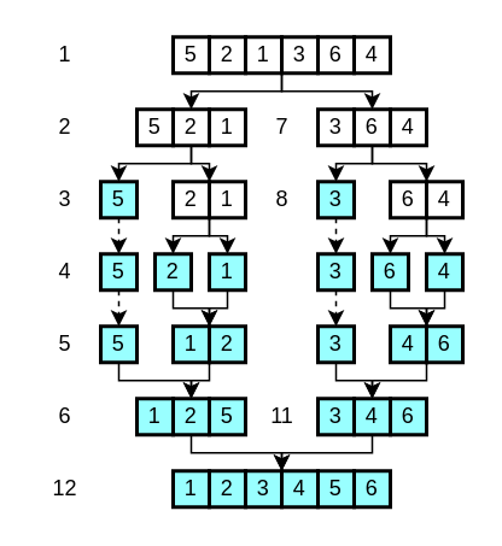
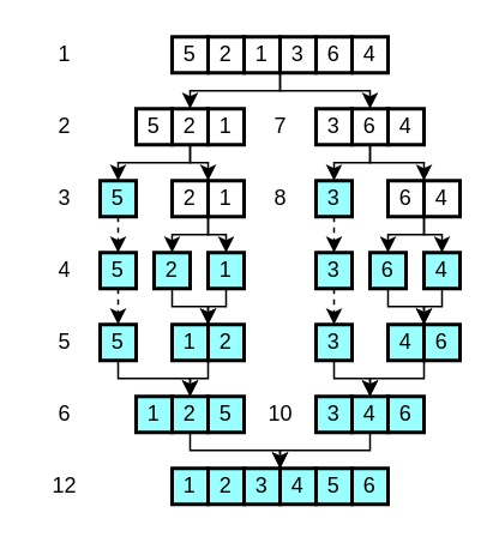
  <mxCell id="0" />
  <mxCell id="1" parent="0" />
  <mxCell id="2" value="1" style="text;html=1;align=center;verticalAlign=middle;resizable=0;points=[];autosize=1;strokeColor=none;fontSize=12;fontColor=#000000;" parent="1" vertex="1"><mxGeometry x="25" y="20" width="20" height="20" as="geometry" /></mxCell>
  <mxCell id="3" value="&lt;font color=&quot;#000000&quot;&gt;5&lt;/font&gt;" style="rounded=0;whiteSpace=wrap;html=1;fillColor=none;strokeColor=#000000;strokeWidth=2;" parent="1" vertex="1"><mxGeometry x="95" y="20" width="20" height="20" as="geometry" /></mxCell>
  <mxCell id="4" value="&lt;font color=&quot;#000000&quot;&gt;2&lt;/font&gt;" style="rounded=0;whiteSpace=wrap;html=1;fillColor=none;strokeColor=#000000;strokeWidth=2;" parent="1" vertex="1"><mxGeometry x="115" y="20" width="20" height="20" as="geometry" /></mxCell>
  <mxCell id="5" value="&lt;font color=&quot;#000000&quot;&gt;1&lt;/font&gt;" style="rounded=0;whiteSpace=wrap;html=1;fillColor=none;strokeColor=#000000;strokeWidth=2;" parent="1" vertex="1"><mxGeometry x="135" y="20" width="20" height="20" as="geometry" /></mxCell>
  <mxCell id="6" style="edgeStyle=orthogonalEdgeStyle;rounded=0;orthogonalLoop=1;jettySize=auto;html=1;exitX=0;exitY=1;exitDx=0;exitDy=0;entryX=0.5;entryY=0;entryDx=0;entryDy=0;fontSize=12;strokeColor=#000000;" parent="1" source="8" target="14" edge="1"><mxGeometry relative="1" as="geometry"><Array as="points"><mxPoint x="155" y="50" /><mxPoint x="105" y="50" /></Array></mxGeometry></mxCell>
  <mxCell id="7" style="edgeStyle=orthogonalEdgeStyle;rounded=0;orthogonalLoop=1;jettySize=auto;html=1;exitX=0;exitY=1;exitDx=0;exitDy=0;entryX=0.5;entryY=0;entryDx=0;entryDy=0;fontSize=12;strokeColor=#000000;" parent="1" source="8" target="19" edge="1"><mxGeometry relative="1" as="geometry"><Array as="points"><mxPoint x="155" y="50" /><mxPoint x="205" y="50" /></Array></mxGeometry></mxCell>
  <mxCell id="8" value="&lt;font color=&quot;#000000&quot;&gt;3&lt;/font&gt;" style="rounded=0;whiteSpace=wrap;html=1;fillColor=none;strokeColor=#000000;strokeWidth=2;" parent="1" vertex="1"><mxGeometry x="155" y="20" width="20" height="20" as="geometry" /></mxCell>
  <mxCell id="9" value="&lt;font color=&quot;#000000&quot;&gt;6&lt;/font&gt;" style="rounded=0;whiteSpace=wrap;html=1;fillColor=none;strokeColor=#000000;strokeWidth=2;" parent="1" vertex="1"><mxGeometry x="175" y="20" width="20" height="20" as="geometry" /></mxCell>
  <mxCell id="10" value="&lt;font color=&quot;#000000&quot;&gt;4&lt;/font&gt;" style="rounded=0;whiteSpace=wrap;html=1;fillColor=none;strokeColor=#000000;strokeWidth=2;" parent="1" vertex="1"><mxGeometry x="195" y="20" width="20" height="20" as="geometry" /></mxCell>
  <mxCell id="11" value="&lt;font color=&quot;#000000&quot;&gt;5&lt;/font&gt;" style="rounded=0;whiteSpace=wrap;html=1;fillColor=none;strokeColor=#000000;strokeWidth=2;" parent="1" vertex="1"><mxGeometry x="75" y="60" width="20" height="20" as="geometry" /></mxCell>
  <mxCell id="12" style="edgeStyle=orthogonalEdgeStyle;rounded=0;orthogonalLoop=1;jettySize=auto;html=1;exitX=0.5;exitY=1;exitDx=0;exitDy=0;entryX=0.5;entryY=0;entryDx=0;entryDy=0;fontSize=12;strokeColor=#000000;" parent="1" source="14" target="26" edge="1"><mxGeometry relative="1" as="geometry"><Array as="points"><mxPoint x="105" y="90" /><mxPoint x="65" y="90" /></Array></mxGeometry></mxCell>
  <mxCell id="13" style="edgeStyle=orthogonalEdgeStyle;rounded=0;orthogonalLoop=1;jettySize=auto;html=1;exitX=0.5;exitY=1;exitDx=0;exitDy=0;entryX=0;entryY=0;entryDx=0;entryDy=0;fontSize=12;strokeColor=#000000;" parent="1" source="14" target="24" edge="1"><mxGeometry relative="1" as="geometry"><Array as="points"><mxPoint x="105" y="90" /><mxPoint x="115" y="90" /></Array></mxGeometry></mxCell>
  <mxCell id="14" value="&lt;font color=&quot;#000000&quot;&gt;2&lt;/font&gt;" style="rounded=0;whiteSpace=wrap;html=1;fillColor=none;strokeColor=#000000;strokeWidth=2;" parent="1" vertex="1"><mxGeometry x="95" y="60" width="20" height="20" as="geometry" /></mxCell>
  <mxCell id="15" value="&lt;font color=&quot;#000000&quot;&gt;1&lt;/font&gt;" style="rounded=0;whiteSpace=wrap;html=1;fillColor=none;strokeColor=#000000;strokeWidth=2;" parent="1" vertex="1"><mxGeometry x="115" y="60" width="20" height="20" as="geometry" /></mxCell>
  <mxCell id="16" value="&lt;font color=&quot;#000000&quot;&gt;3&lt;/font&gt;" style="rounded=0;whiteSpace=wrap;html=1;fillColor=none;strokeColor=#000000;strokeWidth=2;" parent="1" vertex="1"><mxGeometry x="175" y="60" width="20" height="20" as="geometry" /></mxCell>
  <mxCell id="17" style="edgeStyle=orthogonalEdgeStyle;rounded=0;orthogonalLoop=1;jettySize=auto;html=1;exitX=0.5;exitY=1;exitDx=0;exitDy=0;entryX=0.5;entryY=0;entryDx=0;entryDy=0;fontSize=12;strokeColor=#000000;" parent="1" source="19" target="62" edge="1"><mxGeometry relative="1" as="geometry"><Array as="points"><mxPoint x="205" y="90" /><mxPoint x="185" y="90" /></Array></mxGeometry></mxCell>
  <mxCell id="18" style="edgeStyle=orthogonalEdgeStyle;rounded=0;orthogonalLoop=1;jettySize=auto;html=1;exitX=0.5;exitY=1;exitDx=0;exitDy=0;entryX=1;entryY=0;entryDx=0;entryDy=0;fontSize=12;strokeColor=#000000;" parent="1" source="19" target="57" edge="1"><mxGeometry relative="1" as="geometry"><Array as="points"><mxPoint x="205" y="90" /><mxPoint x="235" y="90" /></Array></mxGeometry></mxCell>
  <mxCell id="19" value="&lt;font color=&quot;#000000&quot;&gt;6&lt;/font&gt;" style="rounded=0;whiteSpace=wrap;html=1;fillColor=none;strokeColor=#000000;strokeWidth=2;" parent="1" vertex="1"><mxGeometry x="195" y="60" width="20" height="20" as="geometry" /></mxCell>
  <mxCell id="20" value="&lt;font color=&quot;#000000&quot;&gt;4&lt;/font&gt;" style="rounded=0;whiteSpace=wrap;html=1;fillColor=none;strokeColor=#000000;strokeWidth=2;" parent="1" vertex="1"><mxGeometry x="215" y="60" width="20" height="20" as="geometry" /></mxCell>
  <mxCell id="21" value="&lt;font color=&quot;#000000&quot;&gt;2&lt;/font&gt;" style="rounded=0;whiteSpace=wrap;html=1;fillColor=none;strokeColor=#000000;strokeWidth=2;" parent="1" vertex="1"><mxGeometry x="95" y="100" width="20" height="20" as="geometry" /></mxCell>
  <mxCell id="22" style="edgeStyle=orthogonalEdgeStyle;rounded=0;orthogonalLoop=1;jettySize=auto;html=1;exitX=0;exitY=1;exitDx=0;exitDy=0;entryX=0.5;entryY=0;entryDx=0;entryDy=0;fontSize=12;strokeColor=#000000;" parent="1" source="24" target="30" edge="1"><mxGeometry relative="1" as="geometry"><Array as="points"><mxPoint x="115" y="130" /><mxPoint x="95" y="130" /></Array></mxGeometry></mxCell>
  <mxCell id="23" style="edgeStyle=orthogonalEdgeStyle;rounded=0;orthogonalLoop=1;jettySize=auto;html=1;exitX=0;exitY=1;exitDx=0;exitDy=0;entryX=0.5;entryY=0;entryDx=0;entryDy=0;fontSize=12;strokeColor=#000000;" parent="1" source="24" target="32" edge="1"><mxGeometry relative="1" as="geometry"><Array as="points"><mxPoint x="115" y="130" /><mxPoint x="125" y="130" /></Array></mxGeometry></mxCell>
  <mxCell id="24" value="&lt;font color=&quot;#000000&quot;&gt;1&lt;/font&gt;" style="rounded=0;whiteSpace=wrap;html=1;fillColor=none;strokeColor=#000000;strokeWidth=2;" parent="1" vertex="1"><mxGeometry x="115" y="100" width="20" height="20" as="geometry" /></mxCell>
  <mxCell id="25" style="edgeStyle=orthogonalEdgeStyle;rounded=0;orthogonalLoop=1;jettySize=auto;html=1;exitX=0.5;exitY=1;exitDx=0;exitDy=0;entryX=0.5;entryY=0;entryDx=0;entryDy=0;fontSize=12;strokeColor=#000000;dashed=1;" parent="1" source="26" target="28" edge="1"><mxGeometry relative="1" as="geometry" /></mxCell>
  <mxCell id="26" value="&lt;font color=&quot;#000000&quot;&gt;5&lt;/font&gt;" style="rounded=0;whiteSpace=wrap;html=1;strokeColor=#000000;strokeWidth=2;fillColor=#99FFFF;" parent="1" vertex="1"><mxGeometry x="55" y="100" width="20" height="20" as="geometry" /></mxCell>
  <mxCell id="27" style="edgeStyle=orthogonalEdgeStyle;rounded=0;orthogonalLoop=1;jettySize=auto;html=1;exitX=0.5;exitY=1;exitDx=0;exitDy=0;entryX=0.5;entryY=0;entryDx=0;entryDy=0;fontSize=12;strokeColor=#000000;dashed=1;" parent="1" source="28" target="37" edge="1"><mxGeometry relative="1" as="geometry" /></mxCell>
  <mxCell id="28" value="&lt;font color=&quot;#000000&quot;&gt;5&lt;/font&gt;" style="rounded=0;whiteSpace=wrap;html=1;strokeColor=#000000;strokeWidth=2;fillColor=#99FFFF;" parent="1" vertex="1"><mxGeometry x="55" y="140" width="20" height="20" as="geometry" /></mxCell>
  <mxCell id="29" style="edgeStyle=orthogonalEdgeStyle;rounded=0;orthogonalLoop=1;jettySize=auto;html=1;exitX=0.5;exitY=1;exitDx=0;exitDy=0;entryX=1;entryY=0;entryDx=0;entryDy=0;fontSize=12;strokeColor=#000000;" parent="1" source="30" target="33" edge="1"><mxGeometry relative="1" as="geometry"><Array as="points"><mxPoint x="95" y="170" /><mxPoint x="115" y="170" /></Array></mxGeometry></mxCell>
  <mxCell id="30" value="&lt;font color=&quot;#000000&quot;&gt;2&lt;/font&gt;" style="rounded=0;whiteSpace=wrap;html=1;strokeColor=#000000;strokeWidth=2;fillColor=#99FFFF;" parent="1" vertex="1"><mxGeometry x="85" y="140" width="20" height="20" as="geometry" /></mxCell>
  <mxCell id="31" style="edgeStyle=orthogonalEdgeStyle;rounded=0;orthogonalLoop=1;jettySize=auto;html=1;exitX=0.5;exitY=1;exitDx=0;exitDy=0;entryX=0;entryY=0;entryDx=0;entryDy=0;fontSize=12;strokeColor=#000000;" parent="1" source="32" target="35" edge="1"><mxGeometry relative="1" as="geometry"><Array as="points"><mxPoint x="125" y="170" /><mxPoint x="115" y="170" /></Array></mxGeometry></mxCell>
  <mxCell id="32" value="&lt;font color=&quot;#000000&quot;&gt;1&lt;/font&gt;" style="rounded=0;whiteSpace=wrap;html=1;strokeColor=#000000;strokeWidth=2;fillColor=#99FFFF;" parent="1" vertex="1"><mxGeometry x="115" y="140" width="20" height="20" as="geometry" /></mxCell>
  <mxCell id="33" value="&lt;font color=&quot;#000000&quot;&gt;1&lt;/font&gt;" style="rounded=0;whiteSpace=wrap;html=1;strokeColor=#000000;strokeWidth=2;fillColor=#99FFFF;" parent="1" vertex="1"><mxGeometry x="95" y="180" width="20" height="20" as="geometry" /></mxCell>
  <mxCell id="34" style="edgeStyle=orthogonalEdgeStyle;rounded=0;orthogonalLoop=1;jettySize=auto;html=1;exitX=0;exitY=1;exitDx=0;exitDy=0;entryX=0.5;entryY=0;entryDx=0;entryDy=0;fontSize=12;strokeColor=#000000;" parent="1" source="35" target="40" edge="1"><mxGeometry relative="1" as="geometry"><Array as="points"><mxPoint x="115" y="210" /><mxPoint x="105" y="210" /></Array></mxGeometry></mxCell>
  <mxCell id="35" value="&lt;font color=&quot;#000000&quot;&gt;2&lt;/font&gt;" style="rounded=0;whiteSpace=wrap;html=1;strokeColor=#000000;strokeWidth=2;fillColor=#99FFFF;" parent="1" vertex="1"><mxGeometry x="115" y="180" width="20" height="20" as="geometry" /></mxCell>
  <mxCell id="36" style="edgeStyle=orthogonalEdgeStyle;rounded=0;orthogonalLoop=1;jettySize=auto;html=1;exitX=0.5;exitY=1;exitDx=0;exitDy=0;fontSize=12;strokeColor=#000000;" parent="1" source="37" edge="1"><mxGeometry relative="1" as="geometry"><mxPoint x="105" y="220" as="targetPoint" /><Array as="points"><mxPoint x="65" y="210" /><mxPoint x="105" y="210" /></Array></mxGeometry></mxCell>
  <mxCell id="37" value="&lt;font color=&quot;#000000&quot;&gt;5&lt;/font&gt;" style="rounded=0;whiteSpace=wrap;html=1;strokeColor=#000000;strokeWidth=2;fillColor=#99FFFF;" parent="1" vertex="1"><mxGeometry x="55" y="180" width="20" height="20" as="geometry" /></mxCell>
  <mxCell id="38" value="&lt;font color=&quot;#000000&quot;&gt;1&lt;/font&gt;" style="rounded=0;whiteSpace=wrap;html=1;strokeColor=#000000;strokeWidth=2;fillColor=#99FFFF;" parent="1" vertex="1"><mxGeometry x="75" y="220" width="20" height="20" as="geometry" /></mxCell>
  <mxCell id="39" style="edgeStyle=orthogonalEdgeStyle;rounded=0;orthogonalLoop=1;jettySize=auto;html=1;exitX=0.5;exitY=1;exitDx=0;exitDy=0;entryX=0;entryY=0;entryDx=0;entryDy=0;fontSize=12;strokeColor=#000000;" parent="1" source="40" target="66" edge="1"><mxGeometry relative="1" as="geometry"><Array as="points"><mxPoint x="105" y="250" /><mxPoint x="155" y="250" /></Array></mxGeometry></mxCell>
  <mxCell id="40" value="&lt;font color=&quot;#000000&quot;&gt;2&lt;/font&gt;" style="rounded=0;whiteSpace=wrap;html=1;strokeColor=#000000;strokeWidth=2;fillColor=#99FFFF;" parent="1" vertex="1"><mxGeometry x="95" y="220" width="20" height="20" as="geometry" /></mxCell>
  <mxCell id="41" value="&lt;font color=&quot;#000000&quot;&gt;5&lt;/font&gt;" style="rounded=0;whiteSpace=wrap;html=1;strokeColor=#000000;strokeWidth=2;fillColor=#99FFFF;" parent="1" vertex="1"><mxGeometry x="115" y="220" width="20" height="20" as="geometry" /></mxCell>
  <mxCell id="42" value="&lt;font color=&quot;#000000&quot;&gt;3&lt;/font&gt;" style="rounded=0;whiteSpace=wrap;html=1;strokeColor=#000000;strokeWidth=2;fillColor=#99FFFF;" parent="1" vertex="1"><mxGeometry x="175" y="220" width="20" height="20" as="geometry" /></mxCell>
  <mxCell id="43" style="edgeStyle=orthogonalEdgeStyle;rounded=0;orthogonalLoop=1;jettySize=auto;html=1;exitX=0.5;exitY=1;exitDx=0;exitDy=0;fontSize=12;strokeColor=#000000;" parent="1" source="44" edge="1"><mxGeometry relative="1" as="geometry"><mxPoint x="155" y="260" as="targetPoint" /><Array as="points"><mxPoint x="205" y="250" /><mxPoint x="155" y="250" /></Array></mxGeometry></mxCell>
  <mxCell id="44" value="&lt;font color=&quot;#000000&quot;&gt;4&lt;/font&gt;" style="rounded=0;whiteSpace=wrap;html=1;strokeColor=#000000;strokeWidth=2;fillColor=#99FFFF;" parent="1" vertex="1"><mxGeometry x="195" y="220" width="20" height="20" as="geometry" /></mxCell>
  <mxCell id="45" value="&lt;font color=&quot;#000000&quot;&gt;6&lt;/font&gt;" style="rounded=0;whiteSpace=wrap;html=1;strokeColor=#000000;strokeWidth=2;fillColor=#99FFFF;" parent="1" vertex="1"><mxGeometry x="215" y="220" width="20" height="20" as="geometry" /></mxCell>
  <mxCell id="46" value="&lt;font color=&quot;#000000&quot;&gt;4&lt;/font&gt;" style="rounded=0;whiteSpace=wrap;html=1;strokeColor=#000000;strokeWidth=2;fillColor=#99FFFF;" parent="1" vertex="1"><mxGeometry x="215" y="180" width="20" height="20" as="geometry" /></mxCell>
  <mxCell id="47" style="edgeStyle=orthogonalEdgeStyle;rounded=0;orthogonalLoop=1;jettySize=auto;html=1;exitX=0;exitY=1;exitDx=0;exitDy=0;fontSize=12;strokeColor=#000000;" parent="1" source="48" edge="1"><mxGeometry relative="1" as="geometry"><mxPoint x="205" y="220" as="targetPoint" /><Array as="points"><mxPoint x="235" y="210" /><mxPoint x="205" y="210" /></Array></mxGeometry></mxCell>
  <mxCell id="48" value="&lt;font color=&quot;#000000&quot;&gt;6&lt;/font&gt;" style="rounded=0;whiteSpace=wrap;html=1;strokeColor=#000000;strokeWidth=2;fillColor=#99FFFF;" parent="1" vertex="1"><mxGeometry x="235" y="180" width="20" height="20" as="geometry" /></mxCell>
  <mxCell id="49" style="edgeStyle=orthogonalEdgeStyle;rounded=0;orthogonalLoop=1;jettySize=auto;html=1;exitX=0.5;exitY=1;exitDx=0;exitDy=0;entryX=0.5;entryY=0;entryDx=0;entryDy=0;fontSize=12;strokeColor=#000000;" parent="1" source="50" target="44" edge="1"><mxGeometry relative="1" as="geometry"><Array as="points"><mxPoint x="185" y="210" /><mxPoint x="205" y="210" /></Array></mxGeometry></mxCell>
  <mxCell id="50" value="&lt;font color=&quot;#000000&quot;&gt;3&lt;/font&gt;" style="rounded=0;whiteSpace=wrap;html=1;strokeColor=#000000;strokeWidth=2;fillColor=#99FFFF;" parent="1" vertex="1"><mxGeometry x="175" y="180" width="20" height="20" as="geometry" /></mxCell>
  <mxCell id="51" style="edgeStyle=orthogonalEdgeStyle;rounded=0;orthogonalLoop=1;jettySize=auto;html=1;exitX=0.5;exitY=1;exitDx=0;exitDy=0;entryX=0.5;entryY=0;entryDx=0;entryDy=0;fontSize=12;strokeColor=#000000;dashed=1;" parent="1" source="52" target="50" edge="1"><mxGeometry relative="1" as="geometry" /></mxCell>
  <mxCell id="52" value="&lt;font color=&quot;#000000&quot;&gt;3&lt;/font&gt;" style="rounded=0;whiteSpace=wrap;html=1;strokeColor=#000000;strokeWidth=2;fillColor=#99FFFF;" parent="1" vertex="1"><mxGeometry x="175" y="140" width="20" height="20" as="geometry" /></mxCell>
  <mxCell id="53" style="edgeStyle=orthogonalEdgeStyle;rounded=0;orthogonalLoop=1;jettySize=auto;html=1;exitX=0.5;exitY=1;exitDx=0;exitDy=0;entryX=0;entryY=0;entryDx=0;entryDy=0;fontSize=12;strokeColor=#000000;" parent="1" source="54" target="48" edge="1"><mxGeometry relative="1" as="geometry"><Array as="points"><mxPoint x="215" y="170" /><mxPoint x="235" y="170" /></Array></mxGeometry></mxCell>
  <mxCell id="54" value="&lt;font color=&quot;#000000&quot;&gt;6&lt;/font&gt;" style="rounded=0;whiteSpace=wrap;html=1;strokeColor=#000000;strokeWidth=2;fillColor=#99FFFF;" parent="1" vertex="1"><mxGeometry x="205" y="140" width="20" height="20" as="geometry" /></mxCell>
  <mxCell id="55" style="edgeStyle=orthogonalEdgeStyle;rounded=0;orthogonalLoop=1;jettySize=auto;html=1;exitX=0.5;exitY=1;exitDx=0;exitDy=0;entryX=0;entryY=0;entryDx=0;entryDy=0;fontSize=12;strokeColor=#000000;" parent="1" source="56" target="48" edge="1"><mxGeometry relative="1" as="geometry"><Array as="points"><mxPoint x="245" y="170" /><mxPoint x="235" y="170" /></Array></mxGeometry></mxCell>
  <mxCell id="56" value="&lt;font color=&quot;#000000&quot;&gt;4&lt;/font&gt;" style="rounded=0;whiteSpace=wrap;html=1;strokeColor=#000000;strokeWidth=2;fillColor=#99FFFF;" parent="1" vertex="1"><mxGeometry x="235" y="140" width="20" height="20" as="geometry" /></mxCell>
  <mxCell id="57" value="&lt;font color=&quot;#000000&quot;&gt;6&lt;/font&gt;" style="rounded=0;whiteSpace=wrap;html=1;fillColor=none;strokeColor=#000000;strokeWidth=2;" parent="1" vertex="1"><mxGeometry x="215" y="100" width="20" height="20" as="geometry" /></mxCell>
  <mxCell id="58" style="edgeStyle=orthogonalEdgeStyle;rounded=0;orthogonalLoop=1;jettySize=auto;html=1;exitX=0;exitY=1;exitDx=0;exitDy=0;entryX=0.5;entryY=0;entryDx=0;entryDy=0;fontSize=12;strokeColor=#000000;" parent="1" source="60" target="54" edge="1"><mxGeometry relative="1" as="geometry"><Array as="points"><mxPoint x="235" y="130" /><mxPoint x="215" y="130" /></Array></mxGeometry></mxCell>
  <mxCell id="59" style="edgeStyle=orthogonalEdgeStyle;rounded=0;orthogonalLoop=1;jettySize=auto;html=1;exitX=0;exitY=1;exitDx=0;exitDy=0;entryX=0.5;entryY=0;entryDx=0;entryDy=0;fontSize=12;strokeColor=#000000;" parent="1" source="60" target="56" edge="1"><mxGeometry relative="1" as="geometry"><Array as="points"><mxPoint x="235" y="130" /><mxPoint x="245" y="130" /></Array></mxGeometry></mxCell>
  <mxCell id="60" value="&lt;font color=&quot;#000000&quot;&gt;4&lt;/font&gt;" style="rounded=0;whiteSpace=wrap;html=1;fillColor=none;strokeColor=#000000;strokeWidth=2;" parent="1" vertex="1"><mxGeometry x="235" y="100" width="20" height="20" as="geometry" /></mxCell>
  <mxCell id="61" style="edgeStyle=orthogonalEdgeStyle;rounded=0;orthogonalLoop=1;jettySize=auto;html=1;exitX=0.5;exitY=1;exitDx=0;exitDy=0;entryX=0.5;entryY=0;entryDx=0;entryDy=0;fontSize=12;strokeColor=#000000;dashed=1;" parent="1" source="62" target="52" edge="1"><mxGeometry relative="1" as="geometry" /></mxCell>
  <mxCell id="62" value="&lt;font color=&quot;#000000&quot;&gt;3&lt;/font&gt;" style="rounded=0;whiteSpace=wrap;html=1;strokeColor=#000000;strokeWidth=2;fillColor=#99FFFF;" parent="1" vertex="1"><mxGeometry x="175" y="100" width="20" height="20" as="geometry" /></mxCell>
  <mxCell id="63" value="&lt;font color=&quot;#000000&quot;&gt;1&lt;/font&gt;" style="rounded=0;whiteSpace=wrap;html=1;strokeColor=#000000;strokeWidth=2;fillColor=#99FFFF;" parent="1" vertex="1"><mxGeometry x="95" y="260" width="20" height="20" as="geometry" /></mxCell>
  <mxCell id="64" value="&lt;font color=&quot;#000000&quot;&gt;2&lt;/font&gt;" style="rounded=0;whiteSpace=wrap;html=1;strokeColor=#000000;strokeWidth=2;fillColor=#99FFFF;" parent="1" vertex="1"><mxGeometry x="115" y="260" width="20" height="20" as="geometry" /></mxCell>
  <mxCell id="65" value="&lt;font color=&quot;#000000&quot;&gt;3&lt;/font&gt;" style="rounded=0;whiteSpace=wrap;html=1;strokeColor=#000000;strokeWidth=2;fillColor=#99FFFF;" parent="1" vertex="1"><mxGeometry x="135" y="260" width="20" height="20" as="geometry" /></mxCell>
  <mxCell id="66" value="&lt;font color=&quot;#000000&quot;&gt;4&lt;/font&gt;" style="rounded=0;whiteSpace=wrap;html=1;strokeColor=#000000;strokeWidth=2;fillColor=#99FFFF;" parent="1" vertex="1"><mxGeometry x="155" y="260" width="20" height="20" as="geometry" /></mxCell>
  <mxCell id="67" value="&lt;font color=&quot;#000000&quot;&gt;5&lt;/font&gt;" style="rounded=0;whiteSpace=wrap;html=1;strokeColor=#000000;strokeWidth=2;fillColor=#99FFFF;" parent="1" vertex="1"><mxGeometry x="175" y="260" width="20" height="20" as="geometry" /></mxCell>
  <mxCell id="68" value="&lt;font color=&quot;#000000&quot;&gt;6&lt;/font&gt;" style="rounded=0;whiteSpace=wrap;html=1;strokeColor=#000000;strokeWidth=2;fillColor=#99FFFF;" parent="1" vertex="1"><mxGeometry x="195" y="260" width="20" height="20" as="geometry" /></mxCell>
  <mxCell id="69" value="7" style="text;html=1;align=center;verticalAlign=middle;resizable=0;points=[];autosize=1;strokeColor=none;fontSize=12;fontColor=#000000;" parent="1" vertex="1"><mxGeometry x="145" y="60" width="20" height="20" as="geometry" /></mxCell>
  <mxCell id="70" value="2" style="text;html=1;align=center;verticalAlign=middle;resizable=0;points=[];autosize=1;strokeColor=none;fontSize=12;fontColor=#000000;" parent="1" vertex="1"><mxGeometry x="25" y="60" width="20" height="20" as="geometry" /></mxCell>
  <mxCell id="71" value="3" style="text;html=1;align=center;verticalAlign=middle;resizable=0;points=[];autosize=1;strokeColor=none;fontSize=12;fontColor=#000000;" parent="1" vertex="1"><mxGeometry x="25" y="100" width="20" height="20" as="geometry" /></mxCell>
  <mxCell id="72" value="4" style="text;html=1;align=center;verticalAlign=middle;resizable=0;points=[];autosize=1;strokeColor=none;fontSize=12;fontColor=#000000;" parent="1" vertex="1"><mxGeometry x="25" y="140" width="20" height="20" as="geometry" /></mxCell>
  <mxCell id="73" value="5" style="text;html=1;align=center;verticalAlign=middle;resizable=0;points=[];autosize=1;strokeColor=none;fontSize=12;fontColor=#000000;" parent="1" vertex="1"><mxGeometry x="25" y="180" width="20" height="20" as="geometry" /></mxCell>
  <mxCell id="74" value="6" style="text;html=1;align=center;verticalAlign=middle;resizable=0;points=[];autosize=1;strokeColor=none;fontSize=12;fontColor=#000000;" parent="1" vertex="1"><mxGeometry x="25" y="220" width="20" height="20" as="geometry" /></mxCell>
  <mxCell id="75" value="8" style="text;html=1;align=center;verticalAlign=middle;resizable=0;points=[];autosize=1;strokeColor=none;fontSize=12;fontColor=#000000;" parent="1" vertex="1"><mxGeometry x="145" y="100" width="20" height="20" as="geometry" /></mxCell>
- <mxCell id="76" value="11" style="text;html=1;align=center;verticalAlign=middle;resizable=0;points=[];autosize=1;strokeColor=none;fontSize=12;fontColor=#000000;" parent="1" vertex="1"><mxGeometry x="140" y="220" width="30" height="20" as="geometry" /></mxCell>
+ <mxCell id="76" value="10" style="text;html=1;align=center;verticalAlign=middle;resizable=0;points=[];autosize=1;strokeColor=none;fontSize=12;fontColor=#000000;" parent="1" vertex="1"><mxGeometry x="140" y="220" width="30" height="20" as="geometry" /></mxCell>
  <mxCell id="77" value="12" style="text;html=1;align=center;verticalAlign=middle;resizable=0;points=[];autosize=1;strokeColor=none;fontSize=12;fontColor=#000000;" parent="1" vertex="1"><mxGeometry x="20" y="260" width="30" height="20" as="geometry" /></mxCell>
